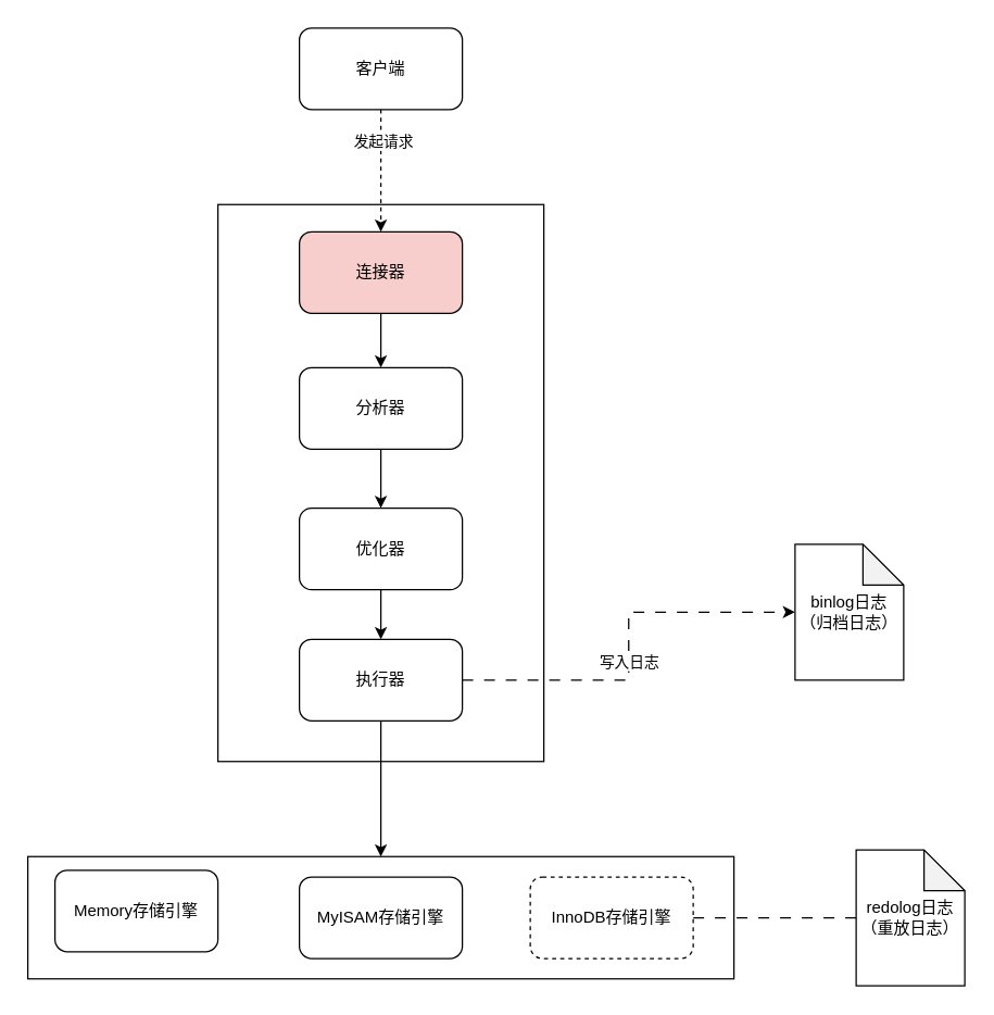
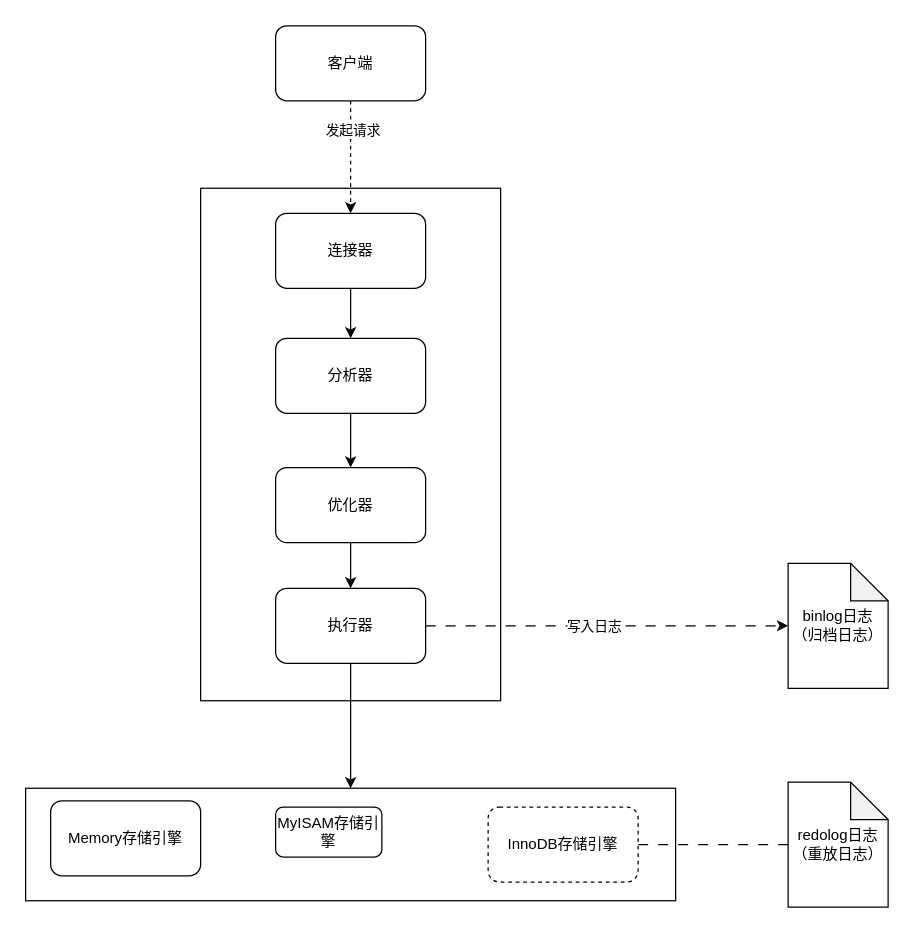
  <mxCell id="0" />
  <mxCell id="1" parent="0" />
  <mxCell id="2" value="" style="rounded=0;whiteSpace=wrap;html=1;" vertex="1" parent="1"><mxGeometry x="160" y="150" width="240" height="410" as="geometry" /></mxCell>
  <mxCell id="3" style="edgeStyle=orthogonalEdgeStyle;rounded=0;orthogonalLoop=1;jettySize=auto;html=1;exitX=0.5;exitY=1;exitDx=0;exitDy=0;entryX=0.5;entryY=0;entryDx=0;entryDy=0;dashed=1;" edge="1" parent="1" source="5" target="7"><mxGeometry relative="1" as="geometry" /></mxCell>
  <mxCell id="4" value="发起请求" style="edgeLabel;html=1;align=center;verticalAlign=middle;resizable=0;points=[];" vertex="1" connectable="0" parent="3"><mxGeometry x="-0.489" y="1" relative="1" as="geometry"><mxPoint as="offset" /></mxGeometry></mxCell>
  <mxCell id="5" value="客户端" style="rounded=1;whiteSpace=wrap;html=1;" vertex="1" parent="1"><mxGeometry x="220" y="20" width="120" height="60" as="geometry" /></mxCell>
  <mxCell id="6" style="edgeStyle=orthogonalEdgeStyle;rounded=0;orthogonalLoop=1;jettySize=auto;html=1;exitX=0.5;exitY=1;exitDx=0;exitDy=0;entryX=0.5;entryY=0;entryDx=0;entryDy=0;" edge="1" parent="1" source="7" target="9"><mxGeometry relative="1" as="geometry" /></mxCell>
- <mxCell id="7" value="连接器" style="rounded=1;whiteSpace=wrap;html=1;fillColor=#f8cecc;" vertex="1" parent="1"><mxGeometry x="220" y="170" width="120" height="60" as="geometry" /></mxCell>
+ <mxCell id="7" value="连接器" style="rounded=1;whiteSpace=wrap;html=1;" vertex="1" parent="1"><mxGeometry x="220" y="170" width="120" height="60" as="geometry" /></mxCell>
  <mxCell id="8" style="edgeStyle=orthogonalEdgeStyle;rounded=0;orthogonalLoop=1;jettySize=auto;html=1;exitX=0.5;exitY=1;exitDx=0;exitDy=0;entryX=0.5;entryY=0;entryDx=0;entryDy=0;" edge="1" parent="1" source="9" target="11"><mxGeometry relative="1" as="geometry" /></mxCell>
  <mxCell id="9" value="分析器&lt;span style=&quot;color: rgba(0, 0, 0, 0); font-family: monospace; font-size: 0px; text-align: start; text-wrap-mode: nowrap;&quot;&gt;%3CmxGraphModel%3E%3Croot%3E%3CmxCell%20id%3D%220%22%2F%3E%3CmxCell%20id%3D%221%22%20parent%3D%220%22%2F%3E%3CmxCell%20id%3D%222%22%20value%3D%22%E8%BF%9E%E6%8E%A5%E5%99%A8%22%20style%3D%22rounded%3D1%3BwhiteSpace%3Dwrap%3Bhtml%3D1%3B%22%20vertex%3D%221%22%20parent%3D%221%22%3E%3CmxGeometry%20x%3D%22500%22%20y%3D%22180%22%20width%3D%22120%22%20height%3D%2260%22%20as%3D%22geometry%22%2F%3E%3C%2FmxCell%3E%3C%2Froot%3E%3C%2FmxGraphModel%3E&lt;/span&gt;" style="rounded=1;whiteSpace=wrap;html=1;" vertex="1" parent="1"><mxGeometry x="220" y="270" width="120" height="60" as="geometry" /></mxCell>
  <mxCell id="10" style="edgeStyle=orthogonalEdgeStyle;rounded=0;orthogonalLoop=1;jettySize=auto;html=1;exitX=0.5;exitY=1;exitDx=0;exitDy=0;" edge="1" parent="1" source="11" target="13"><mxGeometry relative="1" as="geometry" /></mxCell>
  <mxCell id="11" value="优化器&lt;span style=&quot;color: rgba(0, 0, 0, 0); font-family: monospace; font-size: 0px; text-align: start; text-wrap-mode: nowrap;&quot;&gt;%3CmxGraphModel%3E%3Croot%3E%3CmxCell%20id%3D%220%22%2F%3E%3CmxCell%20id%3D%221%22%20parent%3D%220%22%2F%3E%3CmxCell%20id%3D%222%22%20value%3D%22%E8%BF%9E%E6%8E%A5%E5%99%A8%22%20style%3D%22rounded%3D1%3BwhiteSpace%3Dwrap%3Bhtml%3D1%3B%22%20vertex%3D%221%22%20parent%3D%221%22%3E%3CmxGeometry%20x%3D%22500%22%20y%3D%22180%22%20width%3D%22120%22%20height%3D%2260%22%20as%3D%22geometry%22%2F%3E%3C%2FmxCell%3E%3C%2Froot%3E%3C%2FmxGraphModel%3E&lt;/span&gt;" style="rounded=1;whiteSpace=wrap;html=1;" vertex="1" parent="1"><mxGeometry x="220" y="373.5" width="120" height="60" as="geometry" /></mxCell>
  <mxCell id="12" style="edgeStyle=orthogonalEdgeStyle;rounded=0;orthogonalLoop=1;jettySize=auto;html=1;exitX=0.5;exitY=1;exitDx=0;exitDy=0;entryX=0.5;entryY=0;entryDx=0;entryDy=0;" edge="1" parent="1" source="13" target="14"><mxGeometry relative="1" as="geometry" /></mxCell>
  <mxCell id="13" value="执行器&lt;span style=&quot;color: rgba(0, 0, 0, 0); font-family: monospace; font-size: 0px; text-align: start; text-wrap-mode: nowrap;&quot;&gt;%3CmxGraphModel%3E%3Croot%3E%3CmxCell%20id%3D%220%22%2F%3E%3CmxCell%20id%3D%221%22%20parent%3D%220%22%2F%3E%3CmxCell%20id%3D%222%22%20value%3D%22%E8%BF%9E%E6%8E%A5%E5%99%A8%22%20style%3D%22rounded%3D1%3BwhiteSpace%3Dwrap%3Bhtml%3D1%3B%22%20vertex%3D%221%22%20parent%3D%221%22%3E%3CmxGeometry%20x%3D%22500%22%20y%3D%22180%22%20width%3D%22120%22%20height%3D%2260%22%20as%3D%22geometry%22%2F%3E%3C%2FmxCell%3E%3C%2Froot%3E%3C%2FmxGraphModel%3E&lt;/span&gt;" style="rounded=1;whiteSpace=wrap;html=1;" vertex="1" parent="1"><mxGeometry x="220" y="470" width="120" height="60" as="geometry" /></mxCell>
  <mxCell id="14" value="" style="rounded=0;whiteSpace=wrap;html=1;" vertex="1" parent="1"><mxGeometry x="20" y="630" width="520" height="90" as="geometry" /></mxCell>
  <mxCell id="15" style="edgeStyle=orthogonalEdgeStyle;rounded=0;orthogonalLoop=1;jettySize=auto;html=1;exitX=1;exitY=0.5;exitDx=0;exitDy=0;dashed=1;dashPattern=8 8;endArrow=none;" edge="1" parent="1" source="16" target="22"><mxGeometry relative="1" as="geometry" /></mxCell>
  <mxCell id="16" value="InnoDB存储引擎" style="rounded=1;whiteSpace=wrap;html=1;dashed=1;" vertex="1" parent="1"><mxGeometry x="390" y="645" width="120" height="60" as="geometry" /></mxCell>
- <mxCell id="17" value="MyISAM存储引擎" style="rounded=1;whiteSpace=wrap;html=1;" vertex="1" parent="1"><mxGeometry x="220" y="645" width="120" height="60" as="geometry" /></mxCell>
+ <mxCell id="17" value="MyISAM存储引擎" style="rounded=1;whiteSpace=wrap;html=1;" vertex="1" parent="1"><mxGeometry x="220" y="645" width="85" height="40" as="geometry" /></mxCell>
  <mxCell id="18" value="Memory存储引擎" style="rounded=1;whiteSpace=wrap;html=1;" vertex="1" parent="1"><mxGeometry x="40" y="640" width="120" height="60" as="geometry" /></mxCell>
- <mxCell id="19" value="binlog日志&lt;div&gt;（归档日志）&lt;/div&gt;" style="shape=note;whiteSpace=wrap;html=1;backgroundOutline=1;darkOpacity=0.05;" vertex="1" parent="1"><mxGeometry x="585" y="400" width="80" height="100" as="geometry" /></mxCell>
+ <mxCell id="19" value="binlog日志&lt;div&gt;（归档日志）&lt;/div&gt;" style="shape=note;whiteSpace=wrap;html=1;backgroundOutline=1;darkOpacity=0.05;" vertex="1" parent="1"><mxGeometry x="630" y="450" width="80" height="100" as="geometry" /></mxCell>
  <mxCell id="20" style="edgeStyle=orthogonalEdgeStyle;rounded=0;orthogonalLoop=1;jettySize=auto;html=1;exitX=1;exitY=0.5;exitDx=0;exitDy=0;entryX=0;entryY=0.5;entryDx=0;entryDy=0;entryPerimeter=0;dashed=1;dashPattern=8 8;" edge="1" parent="1" source="13" target="19"><mxGeometry relative="1" as="geometry" /></mxCell>
  <mxCell id="21" value="写入日志" style="edgeLabel;html=1;align=center;verticalAlign=middle;resizable=0;points=[];" vertex="1" connectable="0" parent="20"><mxGeometry x="-0.076" relative="1" as="geometry"><mxPoint as="offset" /></mxGeometry></mxCell>
  <mxCell id="22" value="redolog日志&lt;div&gt;（重放日志）&lt;/div&gt;" style="shape=note;whiteSpace=wrap;html=1;backgroundOutline=1;darkOpacity=0.05;" vertex="1" parent="1"><mxGeometry x="630" y="625" width="80" height="100" as="geometry" /></mxCell>
